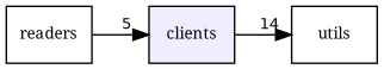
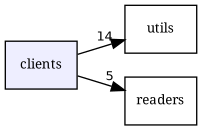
  digraph {
    compound=true
    fontname="Noto Serif"
    rankdir=LR
    node [fontname="Noto Serif" fontsize=10 shape=box]
    edge [fontname="Noto Serif" labeldistance=1.5 labelfontname=Helvetica labelfontsize=10]
    n1 [fillcolor="#eeeeff" label=clients pencolor=black style=filled]
    n2 [label=utils]
    n3 [label=readers]
    n1 -> n2 [headlabel=14]
-   n3 -> n1 [headlabel=5]
+   n1 -> n3 [headlabel=5]
  }
